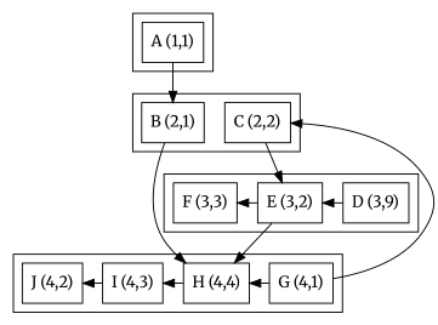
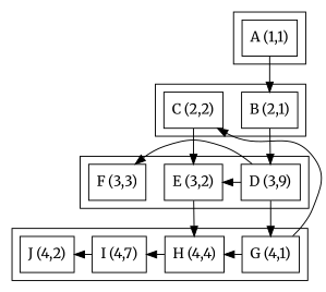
  digraph {
    fontname=Merriweather
    rankdir=TB
    node [fontname=Merriweather group=4 shape=box]
    edge [constraint=false fontname=Merriweather]
    n1 [group=1 label="A (1,1)"]
    n2 [group=2 label="B (2,1)"]
    n3 [group=2 label="C (2,2)"]
    n4 [group=3 label="D (3,9)"]
    n5 [group=3 label="E (3,2)"]
    n6 [group=3 label="F (3,3)"]
    n7 [label="G (4,1)"]
    n8 [label="H (4,4)"]
-   n9 [label="I (4,3)"]
+   n9 [label="I (4,7)"]
    n10 [label="J (4,2)"]
    subgraph cluster_1 {
      rank=same
      n1
    }
    subgraph cluster_2 {
      rank=same
      n2
      n3
    }
    subgraph cluster_3 {
      rank=same
      n4
      n5
      n6
    }
    subgraph cluster_4 {
      rank=same
      n7
      n8
      n9
      n10
    }
    n1 -> n2 [constraint=true]
-   n2 -> n8 [constraint=true]
+   n2 -> n4 [constraint=true]
    n3 -> n5 [constraint=true]
    n4 -> n5
-   n5 -> n6
+   n4 -> n7 [constraint=true]
+   n4 -> n6
    n5 -> n8 [constraint=true]
    n7 -> n3
    n7 -> n8
    n8 -> n9
    n9 -> n10
  }
